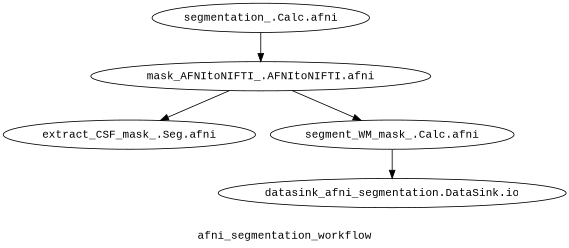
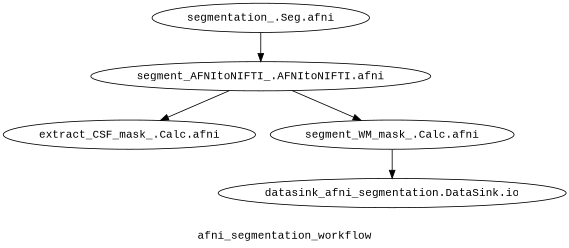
  digraph {
    fontname="Liberation Mono"
    label=afni_segmentation_workflow
    node [fontname="Liberation Mono"]
    edge [fontname="Liberation Mono"]
-   n1 [label="segmentation_.Calc.afni"]
-   n2 [label="mask_AFNItoNIFTI_.AFNItoNIFTI.afni"]
-   n3 [label="extract_CSF_mask_.Seg.afni"]
+   n1 [label="segmentation_.Seg.afni"]
+   n2 [label="segment_AFNItoNIFTI_.AFNItoNIFTI.afni"]
+   n3 [label="extract_CSF_mask_.Calc.afni"]
    n4 [label="segment_WM_mask_.Calc.afni"]
    n5 [label="datasink_afni_segmentation.DataSink.io"]
    n1 -> n2
    n2 -> n3
    n2 -> n4
    n4 -> n5
  }
